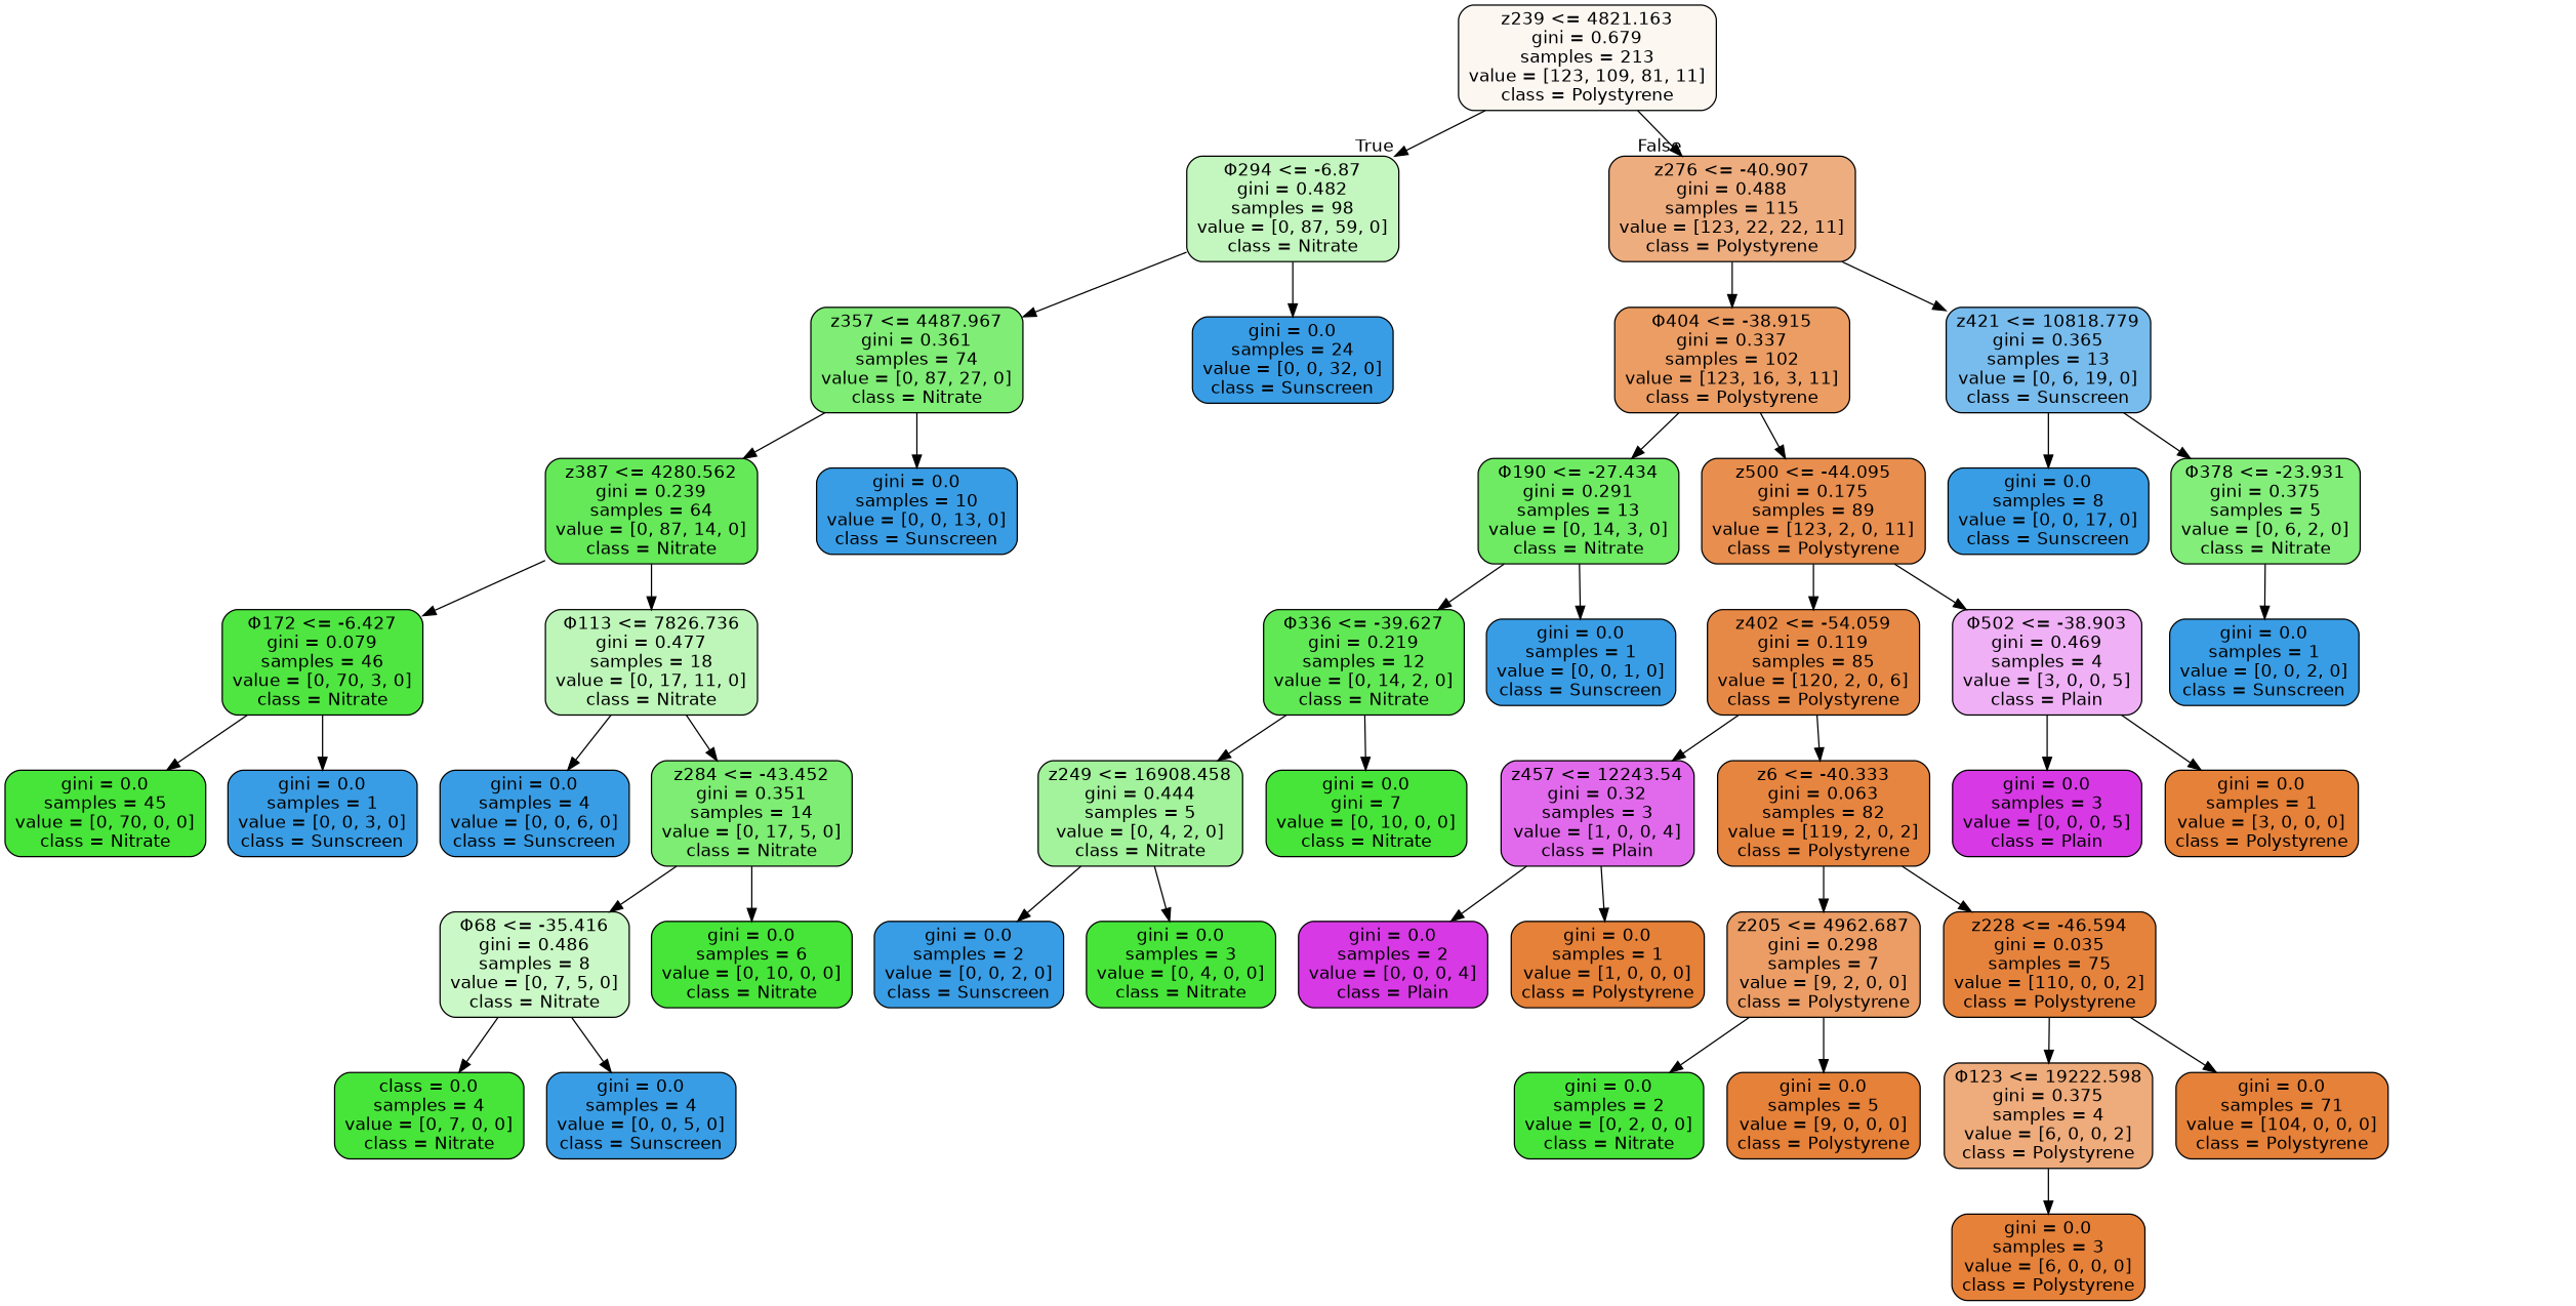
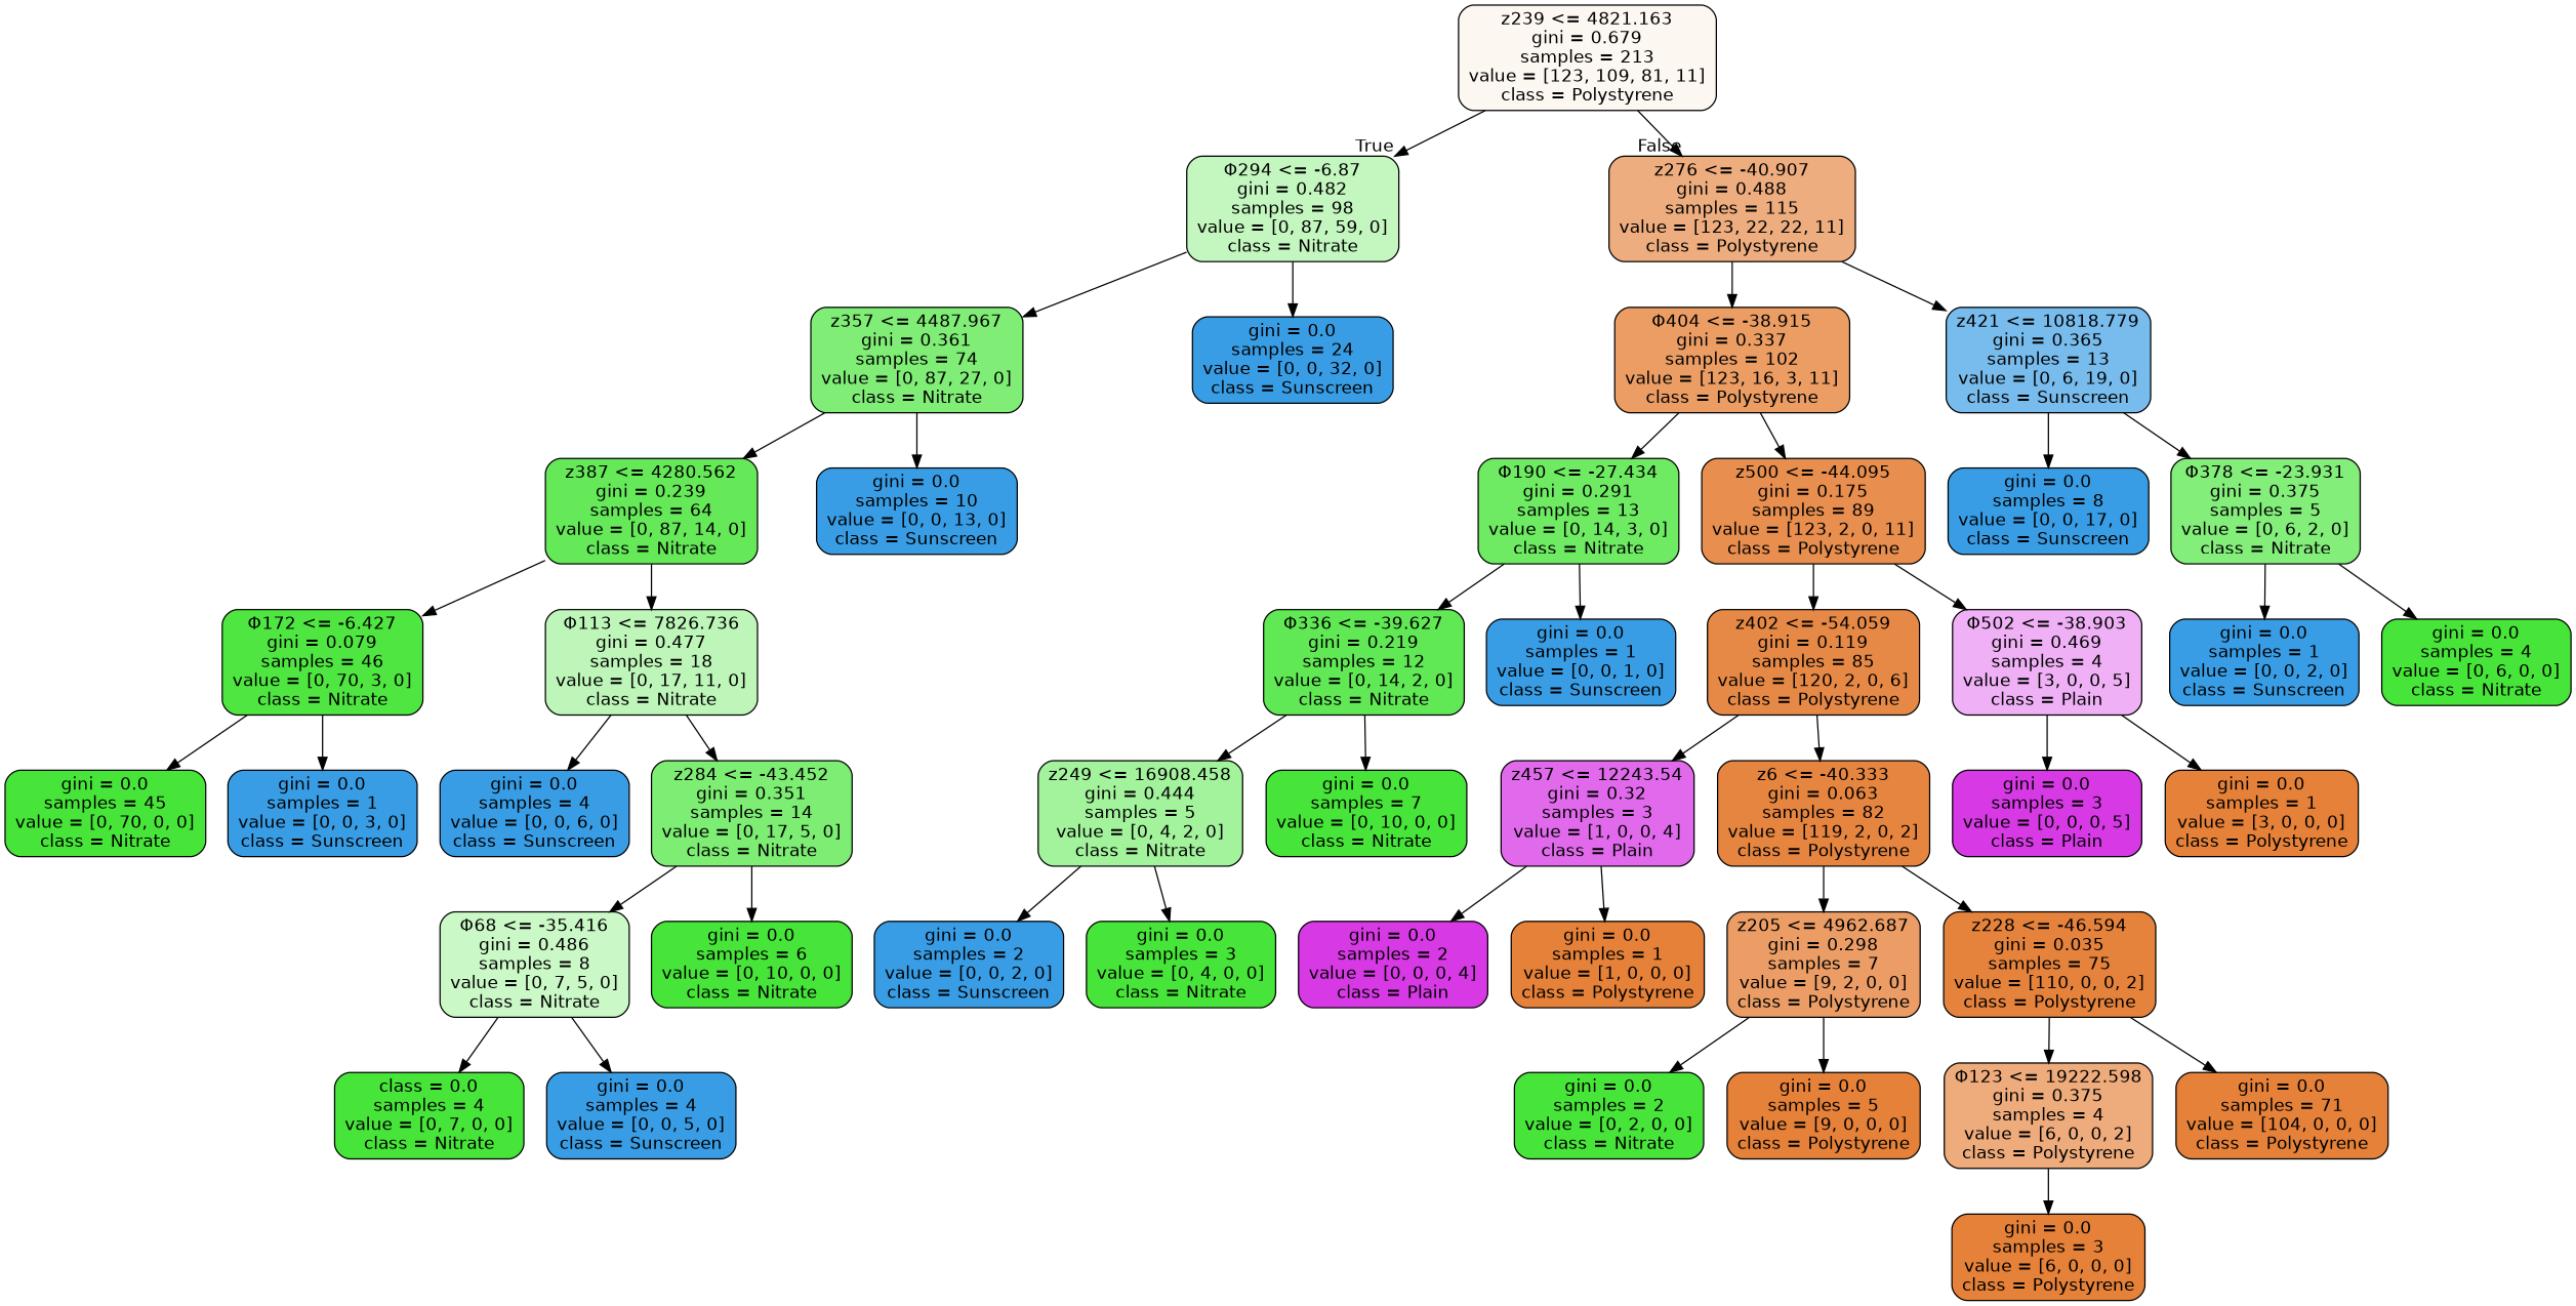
  digraph {
    node [color=black fillcolor="#399de5" fontname=helvetica shape=box style="filled, rounded"]
    edge [fontname=helvetica]
    n1 [fillcolor="#fdf7f2" label="z239 <= 4821.163\ngini = 0.679\nsamples = 213\nvalue = [123, 109, 81, 11]\nclass = Polystyrene"]
    n2 [fillcolor="#c4f7bf" label="Φ294 <= -6.87\ngini = 0.482\nsamples = 98\nvalue = [0, 87, 59, 0]\nclass = Nitrate"]
    n3 [fillcolor="#eead7f" label="z276 <= -40.907\ngini = 0.488\nsamples = 115\nvalue = [123, 22, 22, 11]\nclass = Polystyrene"]
    n4 [fillcolor="#80ed76" label="z357 <= 4487.967\ngini = 0.361\nsamples = 74\nvalue = [0, 87, 27, 0]\nclass = Nitrate"]
    n5 [label="gini = 0.0\nsamples = 24\nvalue = [0, 0, 32, 0]\nclass = Sunscreen"]
    n6 [fillcolor="#eb9d64" label="Φ404 <= -38.915\ngini = 0.337\nsamples = 102\nvalue = [123, 16, 3, 11]\nclass = Polystyrene"]
    n7 [fillcolor="#78bced" label="z421 <= 10818.779\ngini = 0.365\nsamples = 13\nvalue = [0, 6, 19, 0]\nclass = Sunscreen"]
    n8 [fillcolor="#65e959" label="z387 <= 4280.562\ngini = 0.239\nsamples = 64\nvalue = [0, 87, 14, 0]\nclass = Nitrate"]
    n9 [label="gini = 0.0\nsamples = 10\nvalue = [0, 0, 13, 0]\nclass = Sunscreen"]
    n10 [fillcolor="#4fe641" label="Φ172 <= -6.427\ngini = 0.079\nsamples = 46\nvalue = [0, 70, 3, 0]\nclass = Nitrate"]
    n11 [fillcolor="#bef6b9" label="Φ113 <= 7826.736\ngini = 0.477\nsamples = 18\nvalue = [0, 17, 11, 0]\nclass = Nitrate"]
    n12 [fillcolor="#47e539" label="gini = 0.0\nsamples = 45\nvalue = [0, 70, 0, 0]\nclass = Nitrate"]
    n13 [label="gini = 0.0\nsamples = 1\nvalue = [0, 0, 3, 0]\nclass = Sunscreen"]
    n14 [label="gini = 0.0\nsamples = 4\nvalue = [0, 0, 6, 0]\nclass = Sunscreen"]
    n15 [fillcolor="#7ded73" label="z284 <= -43.452\ngini = 0.351\nsamples = 14\nvalue = [0, 17, 5, 0]\nclass = Nitrate"]
    n16 [fillcolor="#caf8c6" label="Φ68 <= -35.416\ngini = 0.486\nsamples = 8\nvalue = [0, 7, 5, 0]\nclass = Nitrate"]
    n17 [fillcolor="#47e539" label="gini = 0.0\nsamples = 6\nvalue = [0, 10, 0, 0]\nclass = Nitrate"]
    n18 [fillcolor="#47e539" label="class = 0.0\nsamples = 4\nvalue = [0, 7, 0, 0]\nclass = Nitrate"]
    n19 [label="gini = 0.0\nsamples = 4\nvalue = [0, 0, 5, 0]\nclass = Sunscreen"]
    n20 [fillcolor="#6eeb63" label="Φ190 <= -27.434\ngini = 0.291\nsamples = 13\nvalue = [0, 14, 3, 0]\nclass = Nitrate"]
    n21 [fillcolor="#e88e4e" label="z500 <= -44.095\ngini = 0.175\nsamples = 89\nvalue = [123, 2, 0, 11]\nclass = Polystyrene"]
    n22 [label="gini = 0.0\nsamples = 8\nvalue = [0, 0, 17, 0]\nclass = Sunscreen"]
    n23 [fillcolor="#84ee7b" label="Φ378 <= -23.931\ngini = 0.375\nsamples = 5\nvalue = [0, 6, 2, 0]\nclass = Nitrate"]
    n24 [fillcolor="#61e955" label="Φ336 <= -39.627\ngini = 0.219\nsamples = 12\nvalue = [0, 14, 2, 0]\nclass = Nitrate"]
    n25 [label="gini = 0.0\nsamples = 1\nvalue = [0, 0, 1, 0]\nclass = Sunscreen"]
    n26 [fillcolor="#e78946" label="z402 <= -54.059\ngini = 0.119\nsamples = 85\nvalue = [120, 2, 0, 6]\nclass = Polystyrene"]
    n27 [fillcolor="#efb0f5" label="Φ502 <= -38.903\ngini = 0.469\nsamples = 4\nvalue = [3, 0, 0, 5]\nclass = Plain"]
    n28 [fillcolor="#a3f29c" label="z249 <= 16908.458\ngini = 0.444\nsamples = 5\nvalue = [0, 4, 2, 0]\nclass = Nitrate"]
-   n29 [fillcolor="#47e539" label="gini = 0.0\ngini = 7\nvalue = [0, 10, 0, 0]\nclass = Nitrate"]
+   n29 [fillcolor="#47e539" label="gini = 0.0\nsamples = 7\nvalue = [0, 10, 0, 0]\nclass = Nitrate"]
    n30 [label="gini = 0.0\nsamples = 2\nvalue = [0, 0, 2, 0]\nclass = Sunscreen"]
    n31 [fillcolor="#47e539" label="gini = 0.0\nsamples = 3\nvalue = [0, 4, 0, 0]\nclass = Nitrate"]
    n32 [fillcolor="#e16aec" label="z457 <= 12243.54\ngini = 0.32\nsamples = 3\nvalue = [1, 0, 0, 4]\nclass = Plain"]
    n33 [fillcolor="#e68540" label="z6 <= -40.333\ngini = 0.063\nsamples = 82\nvalue = [119, 2, 0, 2]\nclass = Polystyrene"]
    n34 [fillcolor="#d739e5" label="gini = 0.0\nsamples = 3\nvalue = [0, 0, 0, 5]\nclass = Plain"]
    n35 [fillcolor="#e58139" label="gini = 0.0\nsamples = 1\nvalue = [3, 0, 0, 0]\nclass = Polystyrene"]
    n36 [fillcolor="#d739e5" label="gini = 0.0\nsamples = 2\nvalue = [0, 0, 0, 4]\nclass = Plain"]
    n37 [fillcolor="#e58139" label="gini = 0.0\nsamples = 1\nvalue = [1, 0, 0, 0]\nclass = Polystyrene"]
    n38 [fillcolor="#eb9d65" label="z205 <= 4962.687\ngini = 0.298\nsamples = 7\nvalue = [9, 2, 0, 0]\nclass = Polystyrene"]
    n39 [fillcolor="#e5833d" label="z228 <= -46.594\ngini = 0.035\nsamples = 75\nvalue = [110, 0, 0, 2]\nclass = Polystyrene"]
    n40 [fillcolor="#47e539" label="gini = 0.0\nsamples = 2\nvalue = [0, 2, 0, 0]\nclass = Nitrate"]
    n41 [fillcolor="#e58139" label="gini = 0.0\nsamples = 5\nvalue = [9, 0, 0, 0]\nclass = Polystyrene"]
    n42 [fillcolor="#eeab7b" label="Φ123 <= 19222.598\ngini = 0.375\nsamples = 4\nvalue = [6, 0, 0, 2]\nclass = Polystyrene"]
    n43 [fillcolor="#e58139" label="gini = 0.0\nsamples = 71\nvalue = [104, 0, 0, 0]\nclass = Polystyrene"]
    n44 [fillcolor="#e58139" label="gini = 0.0\nsamples = 3\nvalue = [6, 0, 0, 0]\nclass = Polystyrene"]
    n45 [label="gini = 0.0\nsamples = 1\nvalue = [0, 0, 2, 0]\nclass = Sunscreen"]
+   n46 [fillcolor="#47e539" label="gini = 0.0\nsamples = 4\nvalue = [0, 6, 0, 0]\nclass = Nitrate"]
    n1 -> n2 [headlabel=True labelangle=45 labeldistance=2.5]
    n1 -> n3 [headlabel=False labelangle=-45 labeldistance=2.5]
    n2 -> n4
    n2 -> n5
    n3 -> n6
    n3 -> n7
    n4 -> n8
    n4 -> n9
    n6 -> n20
    n6 -> n21
    n7 -> n22
    n7 -> n23
    n8 -> n10
    n8 -> n11
    n10 -> n12
    n10 -> n13
    n11 -> n14
    n11 -> n15
    n15 -> n16
    n15 -> n17
    n16 -> n18
    n16 -> n19
    n20 -> n24
    n20 -> n25
    n21 -> n26
    n21 -> n27
    n23 -> n45
+   n23 -> n46
    n24 -> n28
    n24 -> n29
    n26 -> n32
    n26 -> n33
    n27 -> n34
    n27 -> n35
    n28 -> n30
    n28 -> n31
    n32 -> n36
    n32 -> n37
    n33 -> n38
    n33 -> n39
    n38 -> n40
    n38 -> n41
    n39 -> n42
    n39 -> n43
    n42 -> n44
  }
